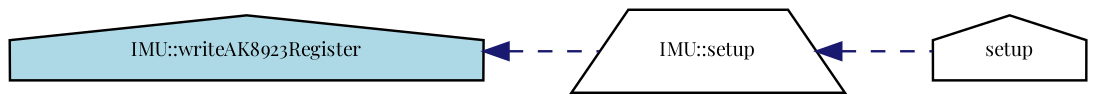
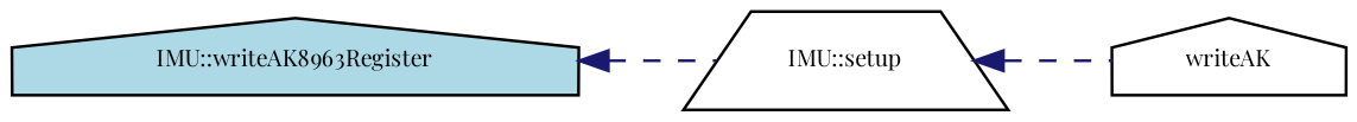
  digraph {
    fontname="Playfair Display"
    rankdir=LR
    node [color=black fillcolor=white fontname="Playfair Display" fontsize=8 shape=house style=filled]
    edge [color=midnightblue dir=back fontname="Playfair Display" fontsize=8 labelfontname=DejaVuSansMono labelfontsize=8 style=dashed]
-   n1 [fillcolor=lightblue fontcolor=black height=0.2 label="IMU::writeAK8923Register" width=0.4]
+   n1 [fillcolor=lightblue fontcolor=black height=0.2 label="IMU::writeAK8963Register" width=0.4]
    n2 [height=0.2 label="IMU::setup" shape=trapezium width=0.4]
-   n3 [height=0.2 label=setup width=0.4]
+   n3 [height=0.2 label=writeAK width=0.4]
    n1 -> n2
    n2 -> n3
  }
